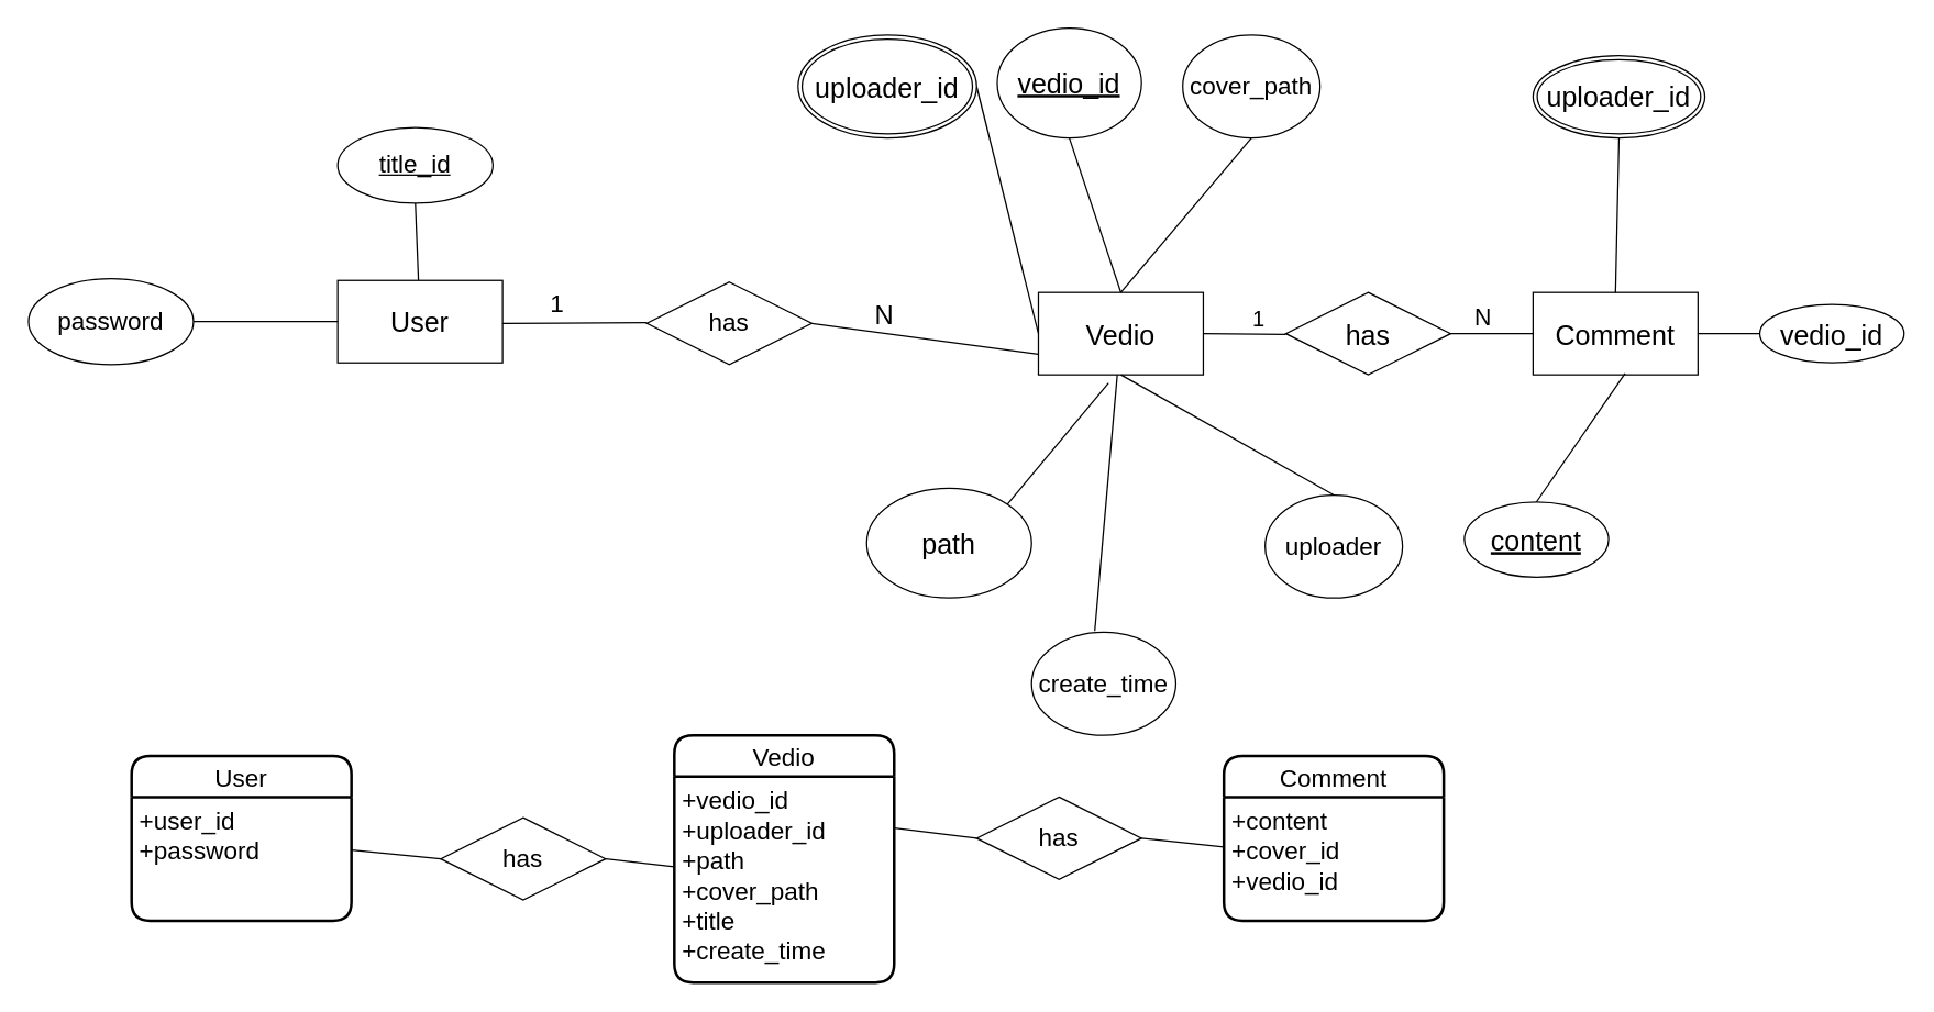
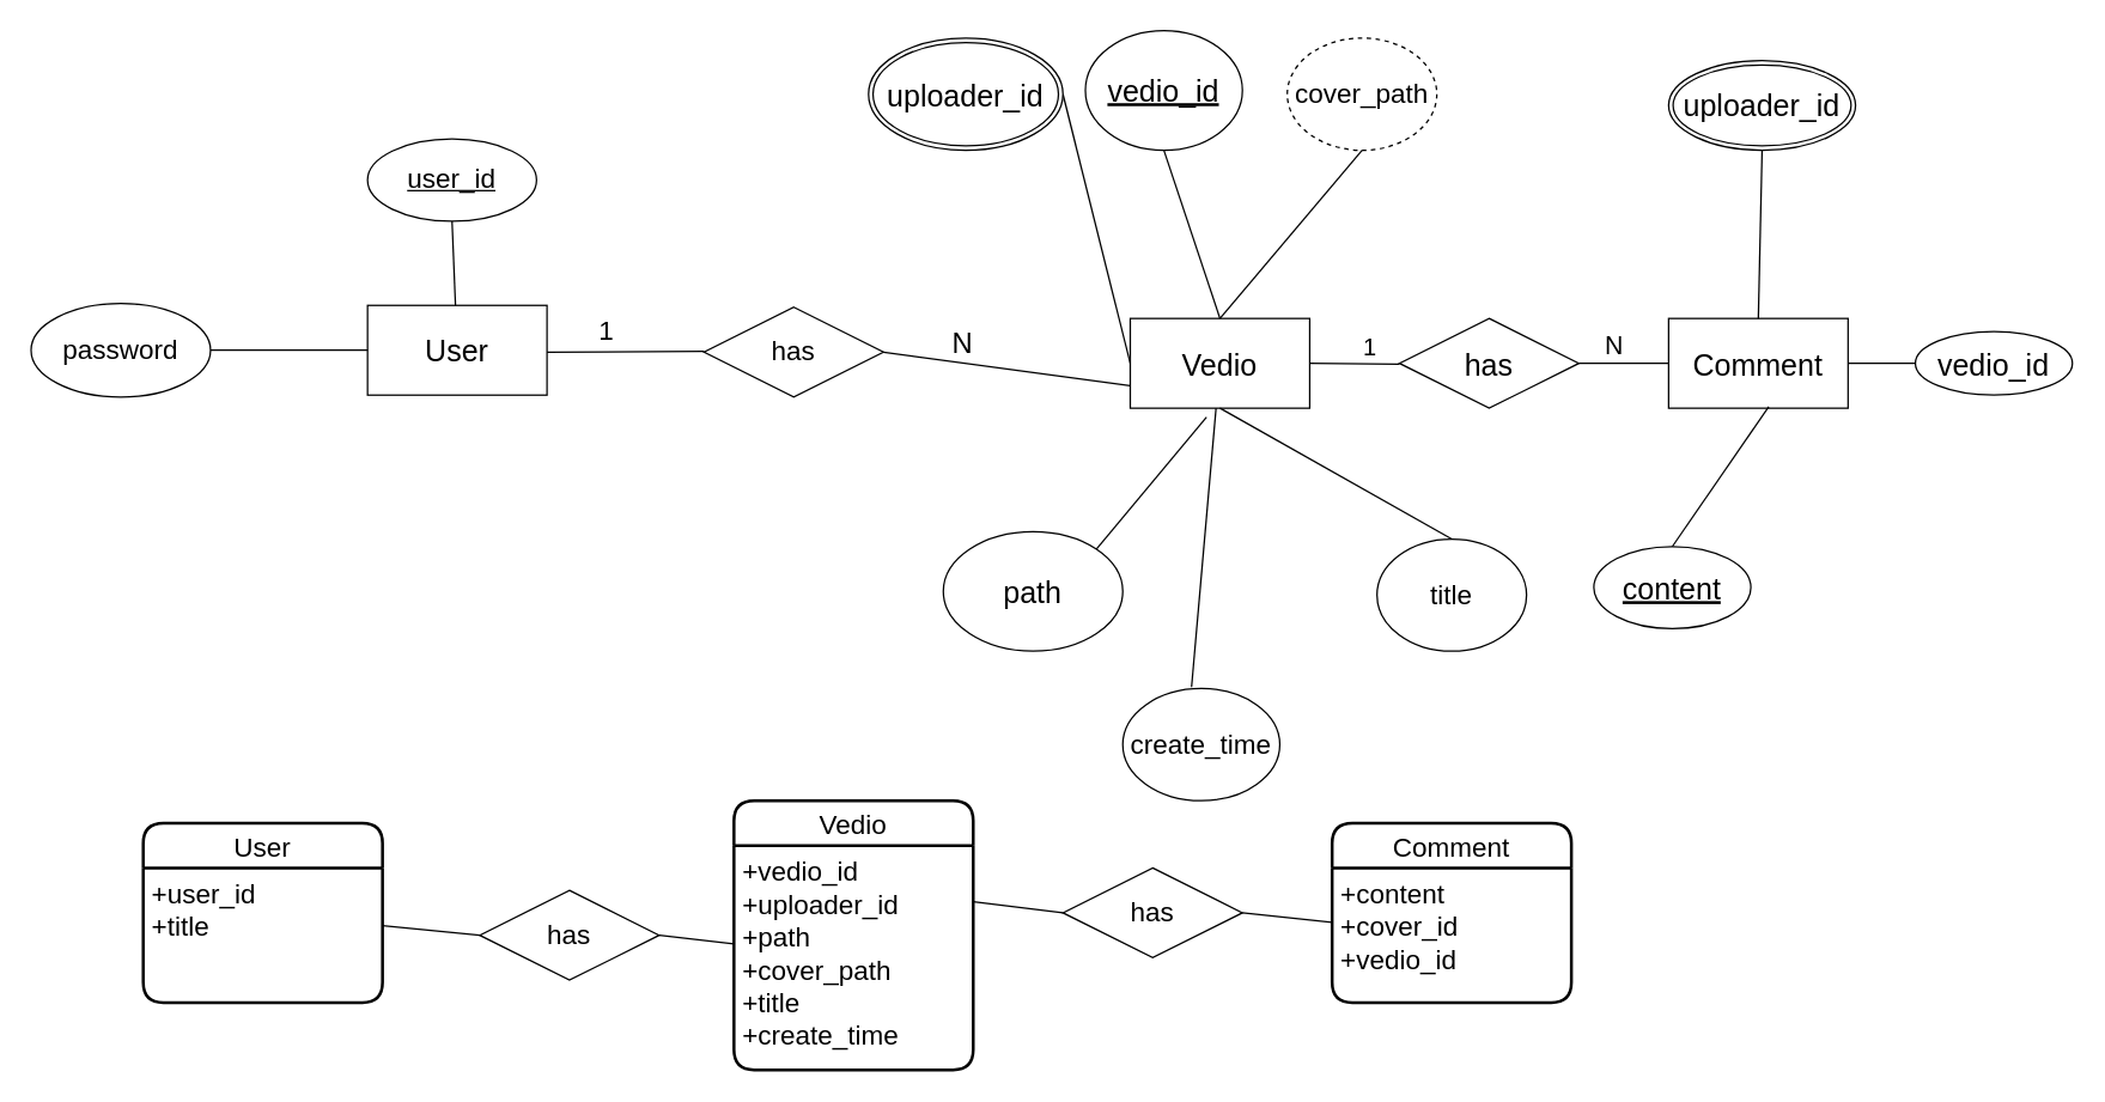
  <mxCell id="0" />
  <mxCell id="1" parent="0" />
  <mxCell id="2" value="Vedio" style="rounded=0;whiteSpace=wrap;html=1;fontSize=20;" parent="1" vertex="1"><mxGeometry x="755" y="212.5" width="120" height="60" as="geometry" /></mxCell>
  <mxCell id="3" value="Comment" style="rounded=0;whiteSpace=wrap;html=1;fontSize=20;" parent="1" vertex="1"><mxGeometry x="1115" y="212.5" width="120" height="60" as="geometry" /></mxCell>
  <mxCell id="4" value="User" style="rounded=0;whiteSpace=wrap;html=1;fontSize=20;" parent="1" vertex="1"><mxGeometry x="245" y="203.75" width="120" height="60" as="geometry" /></mxCell>
  <mxCell id="5" value="path" style="ellipse;whiteSpace=wrap;html=1;fontSize=20;" parent="1" vertex="1"><mxGeometry x="630" y="355" width="120" height="80" as="geometry" /></mxCell>
  <mxCell id="6" value="vedio_id" style="ellipse;whiteSpace=wrap;html=1;fontSize=20;fontStyle=4" parent="1" vertex="1"><mxGeometry x="725" y="20" width="105" height="80" as="geometry" /></mxCell>
  <mxCell id="7" value="" style="endArrow=none;html=1;fontSize=20;exitX=1;exitY=0.5;exitDx=0;exitDy=0;entryX=0;entryY=0.5;entryDx=0;entryDy=0;" parent="1" target="2" edge="1" source="10"><mxGeometry width="50" height="50" relative="1" as="geometry"><mxPoint x="725" y="242.5" as="sourcePoint" /><mxPoint x="955" y="220" as="targetPoint" /></mxGeometry></mxCell>
  <mxCell id="8" value="" style="endArrow=none;html=1;fontSize=20;exitX=0.5;exitY=1;exitDx=0;exitDy=0;entryX=0.5;entryY=0;entryDx=0;entryDy=0;" parent="1" source="6" target="2" edge="1"><mxGeometry width="50" height="50" relative="1" as="geometry"><mxPoint x="905" y="270" as="sourcePoint" /><mxPoint x="955" y="220" as="targetPoint" /></mxGeometry></mxCell>
  <mxCell id="9" value="" style="endArrow=none;html=1;fontSize=20;entryX=1;entryY=0;entryDx=0;entryDy=0;exitX=0.425;exitY=1.1;exitDx=0;exitDy=0;exitPerimeter=0;" parent="1" source="2" target="5" edge="1"><mxGeometry width="50" height="50" relative="1" as="geometry"><mxPoint x="845" y="280" as="sourcePoint" /><mxPoint x="955" y="220" as="targetPoint" /></mxGeometry></mxCell>
  <mxCell id="10" value="uploader_id" style="ellipse;shape=doubleEllipse;margin=3;whiteSpace=wrap;html=1;align=center;fontSize=20;" parent="1" vertex="1"><mxGeometry x="580" y="25" width="130" height="75" as="geometry" /></mxCell>
  <mxCell id="11" value="vedio_id" style="ellipse;whiteSpace=wrap;html=1;align=center;fontSize=20;" parent="1" vertex="1"><mxGeometry x="1280" y="221.25" width="105" height="42.5" as="geometry" /></mxCell>
  <mxCell id="12" value="" style="endArrow=none;html=1;rounded=0;fontSize=20;entryX=0.5;entryY=1;entryDx=0;entryDy=0;exitX=0.5;exitY=0;exitDx=0;exitDy=0;" parent="1" source="3" edge="1" target="15"><mxGeometry relative="1" as="geometry"><mxPoint x="845" y="385" as="sourcePoint" /><mxPoint x="1174.955" y="159.505" as="targetPoint" /></mxGeometry></mxCell>
  <mxCell id="13" value="" style="endArrow=none;html=1;rounded=0;fontSize=20;entryX=0;entryY=0.5;entryDx=0;entryDy=0;exitX=1;exitY=0.5;exitDx=0;exitDy=0;" parent="1" source="3" target="11" edge="1"><mxGeometry relative="1" as="geometry"><mxPoint x="845" y="385" as="sourcePoint" /><mxPoint x="1005" y="385" as="targetPoint" /></mxGeometry></mxCell>
  <mxCell id="14" value="content" style="ellipse;whiteSpace=wrap;html=1;align=center;fontSize=20;fontStyle=4" parent="1" vertex="1"><mxGeometry x="1065" y="365" width="105" height="55" as="geometry" /></mxCell>
  <mxCell id="15" value="uploader_id" style="ellipse;shape=doubleEllipse;margin=3;whiteSpace=wrap;html=1;align=center;fontSize=20;" parent="1" vertex="1"><mxGeometry x="1115" y="40" width="125" height="60" as="geometry" /></mxCell>
  <mxCell id="16" value="" style="endArrow=none;html=1;rounded=0;fontSize=20;entryX=0.558;entryY=0.983;entryDx=0;entryDy=0;entryPerimeter=0;exitX=0.5;exitY=0;exitDx=0;exitDy=0;" parent="1" source="14" target="3" edge="1"><mxGeometry relative="1" as="geometry"><mxPoint x="845" y="385" as="sourcePoint" /><mxPoint x="1005" y="385" as="targetPoint" /></mxGeometry></mxCell>
  <mxCell id="17" value="has" style="shape=rhombus;perimeter=rhombusPerimeter;whiteSpace=wrap;html=1;align=center;fontSize=20;" parent="1" vertex="1"><mxGeometry x="935" y="212.5" width="120" height="60" as="geometry" /></mxCell>
  <mxCell id="18" value="" style="endArrow=none;html=1;rounded=0;fontSize=20;exitX=1;exitY=0.5;exitDx=0;exitDy=0;" parent="1" source="2" edge="1"><mxGeometry relative="1" as="geometry"><mxPoint x="845" y="370" as="sourcePoint" /><mxPoint x="935" y="243" as="targetPoint" /></mxGeometry></mxCell>
  <mxCell id="19" value="1" style="resizable=0;html=1;align=right;verticalAlign=bottom;fontSize=16;" parent="18" connectable="0" vertex="1"><mxGeometry x="1" relative="1" as="geometry"><mxPoint x="-15" as="offset" /></mxGeometry></mxCell>
  <mxCell id="20" value="" style="endArrow=none;html=1;rounded=0;fontSize=16;exitX=1;exitY=0.5;exitDx=0;exitDy=0;entryX=0;entryY=0.5;entryDx=0;entryDy=0;" parent="1" source="17" target="3" edge="1"><mxGeometry relative="1" as="geometry"><mxPoint x="845" y="385" as="sourcePoint" /><mxPoint x="1005" y="385" as="targetPoint" /></mxGeometry></mxCell>
  <mxCell id="21" value="N" style="resizable=0;html=1;align=right;verticalAlign=bottom;fontSize=17;" parent="20" connectable="0" vertex="1"><mxGeometry x="1" relative="1" as="geometry"><mxPoint x="-30" as="offset" /></mxGeometry></mxCell>
  <mxCell id="22" value="Vedio" style="swimlane;childLayout=stackLayout;horizontal=1;startSize=30;horizontalStack=0;rounded=1;fontSize=18;fontStyle=0;strokeWidth=2;resizeParent=0;resizeLast=1;shadow=0;dashed=0;align=center;" parent="1" vertex="1"><mxGeometry x="490" y="535" width="160" height="180" as="geometry" /></mxCell>
  <mxCell id="23" value="+vedio_id&#10;+uploader_id&#10;+path&#10;+cover_path&#10;+title&#10;+create_time" style="align=left;strokeColor=none;fillColor=none;spacingLeft=4;fontSize=18;verticalAlign=top;resizable=0;rotatable=0;part=1;fontStyle=0" parent="22" vertex="1"><mxGeometry y="30" width="160" height="150" as="geometry" /></mxCell>
  <mxCell id="24" value="Comment" style="swimlane;childLayout=stackLayout;horizontal=1;startSize=30;horizontalStack=0;rounded=1;fontSize=18;fontStyle=0;strokeWidth=2;resizeParent=0;resizeLast=1;shadow=0;dashed=0;align=center;" parent="1" vertex="1"><mxGeometry x="890" y="550" width="160" height="120" as="geometry" /></mxCell>
  <mxCell id="25" value="+content&#10;+cover_id&#10;+vedio_id" style="align=left;strokeColor=none;fillColor=none;spacingLeft=4;fontSize=18;verticalAlign=top;resizable=0;rotatable=0;part=1;" parent="24" vertex="1"><mxGeometry y="30" width="160" height="90" as="geometry" /></mxCell>
  <mxCell id="26" value="has" style="shape=rhombus;perimeter=rhombusPerimeter;whiteSpace=wrap;html=1;align=center;fontSize=18;" parent="1" vertex="1"><mxGeometry x="710" y="580" width="120" height="60" as="geometry" /></mxCell>
  <mxCell id="27" value="" style="endArrow=none;html=1;rounded=0;fontSize=18;exitX=0;exitY=0.5;exitDx=0;exitDy=0;entryX=1;entryY=0.25;entryDx=0;entryDy=0;" parent="1" source="26" target="23" edge="1"><mxGeometry relative="1" as="geometry"><mxPoint x="845" y="385" as="sourcePoint" /><mxPoint x="1005" y="385" as="targetPoint" /></mxGeometry></mxCell>
  <mxCell id="28" value="" style="endArrow=none;html=1;rounded=0;fontSize=18;exitX=1;exitY=0.5;exitDx=0;exitDy=0;" parent="1" source="26" target="25" edge="1"><mxGeometry relative="1" as="geometry"><mxPoint x="845" y="385" as="sourcePoint" /><mxPoint x="1005" y="385" as="targetPoint" /></mxGeometry></mxCell>
  <mxCell id="29" value="create_time" style="ellipse;whiteSpace=wrap;html=1;align=center;fontSize=18;" vertex="1" parent="1"><mxGeometry x="750" y="460" width="105" height="75" as="geometry" /></mxCell>
- <mxCell id="30" value="uploader" style="ellipse;whiteSpace=wrap;html=1;align=center;fontSize=18;" vertex="1" parent="1"><mxGeometry x="920" y="360" width="100" height="75" as="geometry" /></mxCell>
- <mxCell id="31" value="cover_path" style="ellipse;whiteSpace=wrap;html=1;align=center;fontSize=18;" vertex="1" parent="1"><mxGeometry x="860" y="25" width="100" height="75" as="geometry" /></mxCell>
+ <mxCell id="30" value="title" style="ellipse;whiteSpace=wrap;html=1;align=center;fontSize=18;" vertex="1" parent="1"><mxGeometry x="920" y="360" width="100" height="75" as="geometry" /></mxCell>
+ <mxCell id="31" value="cover_path" style="ellipse;whiteSpace=wrap;html=1;align=center;fontSize=18;dashed=1;" vertex="1" parent="1"><mxGeometry x="860" y="25" width="100" height="75" as="geometry" /></mxCell>
  <mxCell id="32" value="" style="endArrow=none;html=1;rounded=0;fontSize=18;exitX=0.438;exitY=-0.013;exitDx=0;exitDy=0;exitPerimeter=0;" edge="1" parent="1" source="29" target="2"><mxGeometry relative="1" as="geometry"><mxPoint x="770" y="385" as="sourcePoint" /><mxPoint x="930" y="385" as="targetPoint" /></mxGeometry></mxCell>
  <mxCell id="33" value="" style="endArrow=none;html=1;rounded=0;fontSize=18;entryX=0.5;entryY=1;entryDx=0;entryDy=0;exitX=0.5;exitY=0;exitDx=0;exitDy=0;" edge="1" parent="1" source="30" target="2"><mxGeometry relative="1" as="geometry"><mxPoint x="770" y="385" as="sourcePoint" /><mxPoint x="930" y="385" as="targetPoint" /></mxGeometry></mxCell>
  <mxCell id="34" value="" style="endArrow=none;html=1;rounded=0;fontSize=18;entryX=0.5;entryY=1;entryDx=0;entryDy=0;exitX=0.5;exitY=0;exitDx=0;exitDy=0;" edge="1" parent="1" source="2" target="31"><mxGeometry relative="1" as="geometry"><mxPoint x="905" y="385" as="sourcePoint" /><mxPoint x="1065" y="385" as="targetPoint" /></mxGeometry></mxCell>
- <mxCell id="35" value="title_id" style="ellipse;whiteSpace=wrap;html=1;align=center;fontStyle=4;fontSize=18;" vertex="1" parent="1"><mxGeometry x="245" y="92.5" width="113" height="55" as="geometry" /></mxCell>
+ <mxCell id="35" value="user_id" style="ellipse;whiteSpace=wrap;html=1;align=center;fontStyle=4;fontSize=18;" vertex="1" parent="1"><mxGeometry x="245" y="92.5" width="113" height="55" as="geometry" /></mxCell>
  <mxCell id="36" value="password" style="ellipse;whiteSpace=wrap;html=1;align=center;fontSize=18;" vertex="1" parent="1"><mxGeometry x="20" y="202.5" width="120" height="62.5" as="geometry" /></mxCell>
  <mxCell id="37" value="" style="endArrow=none;html=1;rounded=0;fontSize=18;exitX=0.5;exitY=1;exitDx=0;exitDy=0;" edge="1" parent="1" source="35" target="4"><mxGeometry relative="1" as="geometry"><mxPoint x="575" y="385" as="sourcePoint" /><mxPoint x="735" y="385" as="targetPoint" /></mxGeometry></mxCell>
  <mxCell id="38" value="" style="endArrow=none;html=1;rounded=0;fontSize=18;entryX=0;entryY=0.5;entryDx=0;entryDy=0;" edge="1" parent="1" source="36" target="4"><mxGeometry relative="1" as="geometry"><mxPoint x="575" y="385" as="sourcePoint" /><mxPoint x="260" y="250" as="targetPoint" /></mxGeometry></mxCell>
  <mxCell id="39" value="has" style="shape=rhombus;perimeter=rhombusPerimeter;whiteSpace=wrap;html=1;align=center;fontSize=18;" vertex="1" parent="1"><mxGeometry x="470" y="205" width="120" height="60" as="geometry" /></mxCell>
  <mxCell id="40" value="" style="endArrow=none;html=1;rounded=0;fontSize=18;" edge="1" parent="1"><mxGeometry relative="1" as="geometry"><mxPoint x="365" y="235" as="sourcePoint" /><mxPoint x="470" y="234.5" as="targetPoint" /></mxGeometry></mxCell>
  <mxCell id="41" value="1" style="resizable=0;html=1;align=right;verticalAlign=bottom;fontSize=18;" connectable="0" vertex="1" parent="40"><mxGeometry x="1" relative="1" as="geometry"><mxPoint x="-60" y="-1" as="offset" /></mxGeometry></mxCell>
  <mxCell id="42" value="" style="endArrow=none;html=1;rounded=0;fontSize=18;exitX=1;exitY=0.5;exitDx=0;exitDy=0;entryX=0;entryY=0.75;entryDx=0;entryDy=0;" edge="1" parent="1" source="39" target="2"><mxGeometry relative="1" as="geometry"><mxPoint x="215" y="355" as="sourcePoint" /><mxPoint x="540" y="370" as="targetPoint" /></mxGeometry></mxCell>
  <mxCell id="43" value="N" style="resizable=0;html=1;align=right;verticalAlign=bottom;fontSize=19;" connectable="0" vertex="1" parent="42"><mxGeometry x="1" relative="1" as="geometry"><mxPoint x="-105" y="-15" as="offset" /></mxGeometry></mxCell>
  <mxCell id="44" value="User" style="swimlane;childLayout=stackLayout;horizontal=1;startSize=30;horizontalStack=0;rounded=1;fontSize=18;fontStyle=0;strokeWidth=2;resizeParent=0;resizeLast=1;shadow=0;dashed=0;align=center;" vertex="1" parent="1"><mxGeometry x="95" y="550" width="160" height="120" as="geometry" /></mxCell>
- <mxCell id="45" value="+user_id&#10;+password" style="align=left;strokeColor=none;fillColor=none;spacingLeft=4;fontSize=18;verticalAlign=top;resizable=0;rotatable=0;part=1;" vertex="1" parent="44"><mxGeometry y="30" width="160" height="90" as="geometry" /></mxCell>
+ <mxCell id="45" value="+user_id&#10;+title" style="align=left;strokeColor=none;fillColor=none;spacingLeft=4;fontSize=18;verticalAlign=top;resizable=0;rotatable=0;part=1;" vertex="1" parent="44"><mxGeometry y="30" width="160" height="90" as="geometry" /></mxCell>
  <mxCell id="46" value="has" style="shape=rhombus;perimeter=rhombusPerimeter;whiteSpace=wrap;html=1;align=center;fontSize=18;" vertex="1" parent="1"><mxGeometry x="320" y="595" width="120" height="60" as="geometry" /></mxCell>
  <mxCell id="47" value="" style="endArrow=none;html=1;rounded=0;fontSize=18;exitX=1;exitY=0.5;exitDx=0;exitDy=0;" edge="1" parent="1" source="46" target="23"><mxGeometry relative="1" as="geometry"><mxPoint x="310" y="445" as="sourcePoint" /><mxPoint x="470" y="445" as="targetPoint" /></mxGeometry></mxCell>
  <mxCell id="48" value="" style="endArrow=none;html=1;rounded=0;fontSize=18;exitX=1;exitY=0.428;exitDx=0;exitDy=0;exitPerimeter=0;entryX=0;entryY=0.5;entryDx=0;entryDy=0;" edge="1" parent="1" source="45" target="46"><mxGeometry relative="1" as="geometry"><mxPoint x="500" y="385" as="sourcePoint" /><mxPoint x="660" y="385" as="targetPoint" /></mxGeometry></mxCell>
